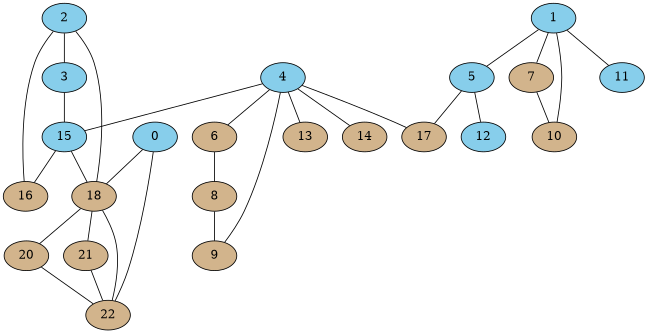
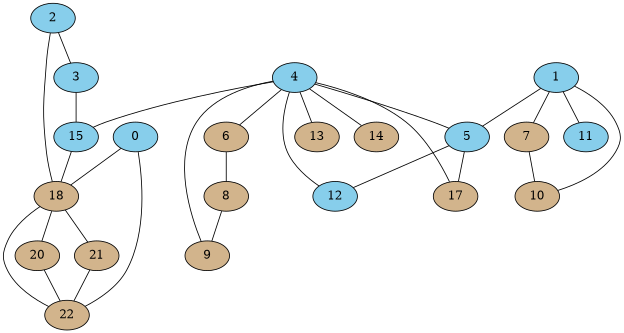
  strict graph {
    node [active=False fillcolor=tan style=filled]
    edge [similarity=0.6376281516217733 strict_flag=True]
    0 [ID=0 fillcolor=skyblue fname_comp="lig_20667_2qbp.sdf"]
    18 [ID=18 fname_comp="lig_23482.sdf"]
    22 [ID=22 fname_comp="lig_23486.sdf"]
    20 [ID=20 fname_comp="lig_23484.sdf"]
    21 [ID=21 fname_comp="lig_23485.sdf"]
    1 [ID=1 fillcolor=skyblue fname_comp="lig_20669_2qbr.sdf"]
    5 [ID=5 fillcolor=skyblue fname_comp="lig_23467.sdf"]
    7 [ID=7 fname_comp="lig_23469.sdf"]
    10 [ID=10 fname_comp="lig_23472.sdf"]
    11 [ID=11 fillcolor=skyblue fname_comp="lig_23473.sdf"]
    12 [ID=12 fillcolor=skyblue fname_comp="lig_23474.sdf"]
    17 [ID=17 fname_comp="lig_23480.sdf"]
    2 [ID=2 fillcolor=skyblue fname_comp="lig_20670_2qbs.sdf"]
    3 [ID=3 fillcolor=skyblue fname_comp="lig_23330_2qbq.sdf"]
-   16 [ID=16 fname_comp="lig_23479.sdf"]
    15 [ID=15 fillcolor=skyblue fname_comp="lig_23477.sdf"]
    4 [ID=4 fillcolor=skyblue fname_comp="lig_23466.sdf"]
    6 [ID=6 fname_comp="lig_23468.sdf"]
    9 [ID=9 fname_comp="lig_23471.sdf"]
    13 [ID=13 fname_comp="lig_23475.sdf"]
    14 [ID=14 fname_comp="lig_23476.sdf"]
    8 [ID=8 fname_comp="lig_23470.sdf"]
    0 -- 18 [similarity=0.5488116360940264]
    0 -- 22 [similarity=0.9851119396030626]
    18 -- 22 [similarity=0.5406408953093165]
    18 -- 20 [similarity=0.49658530379140947]
    18 -- 21 [similarity=0.522045776761016]
    20 -- 22 [similarity=0.9048374180359595]
    21 -- 22 [similarity=0.951229424500714]
    1 -- 5 [similarity=0.522045776761016]
    1 -- 7 [similarity=0.7788007830714048]
    1 -- 10 [similarity=0.6065306597126334]
    1 -- 11 [similarity=0.951229424500714]
    5 -- 12 [similarity=0.522045776761016]
    5 -- 17 [similarity=0.3499377491111554 strict_flag=False]
    7 -- 10 [similarity=0.6703200460356393]
    2 -- 18
    2 -- 3 [similarity=0.6703200460356393]
-   2 -- 16 [similarity=0.7046880897187134]
    3 -- 15
    15 -- 18
-   15 -- 16 [similarity=0.7046880897187134]
+   4 -- 5 [similarity=0.8607079764250578]
+   4 -- 12 [similarity=0.49658530379140947]
    4 -- 17 [similarity=0.33287108369807955 strict_flag=False]
    4 -- 15 [similarity=0.5488116360940264]
    4 -- 6 [similarity=0.6703200460356393]
    4 -- 9 [similarity=0.6703200460356393]
    4 -- 13 [similarity=0.6065306597126334]
    4 -- 14 [similarity=0.49658530379140947]
    6 -- 8
    8 -- 9
  }
